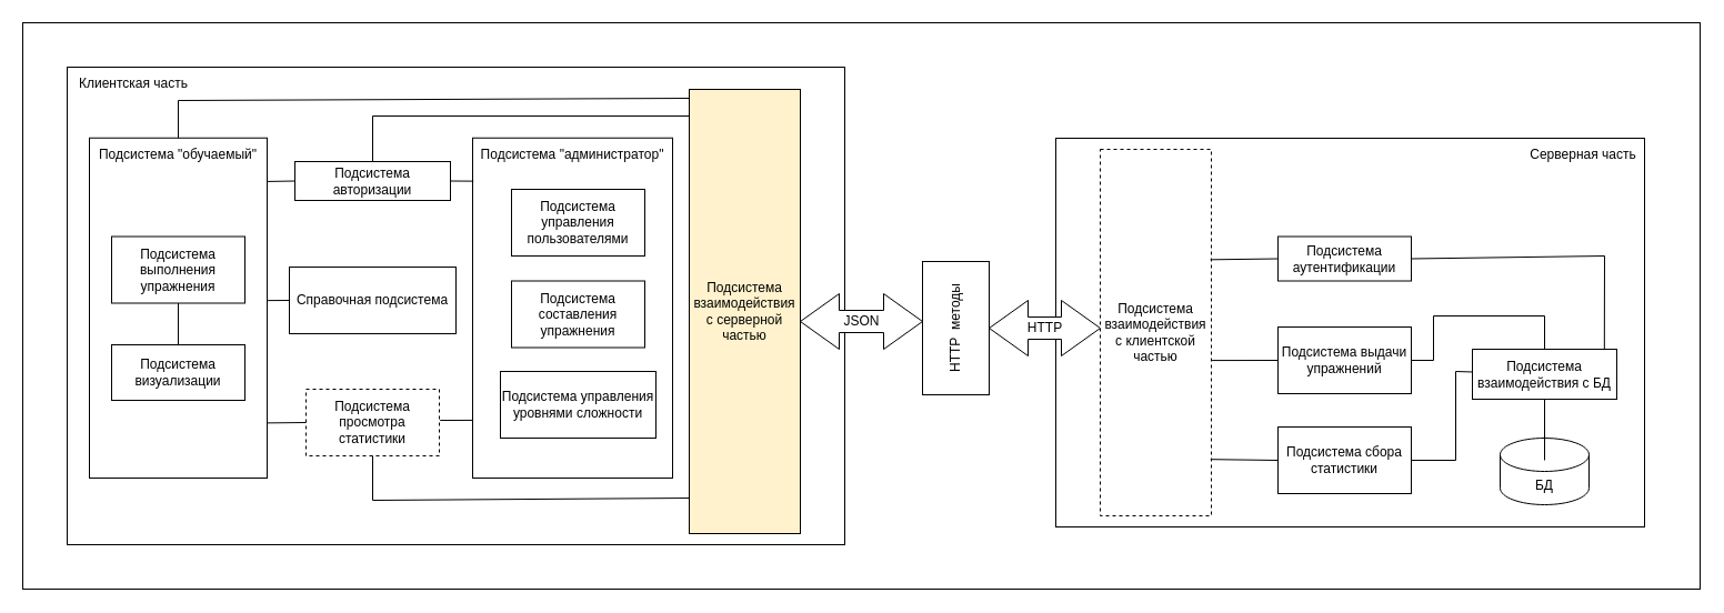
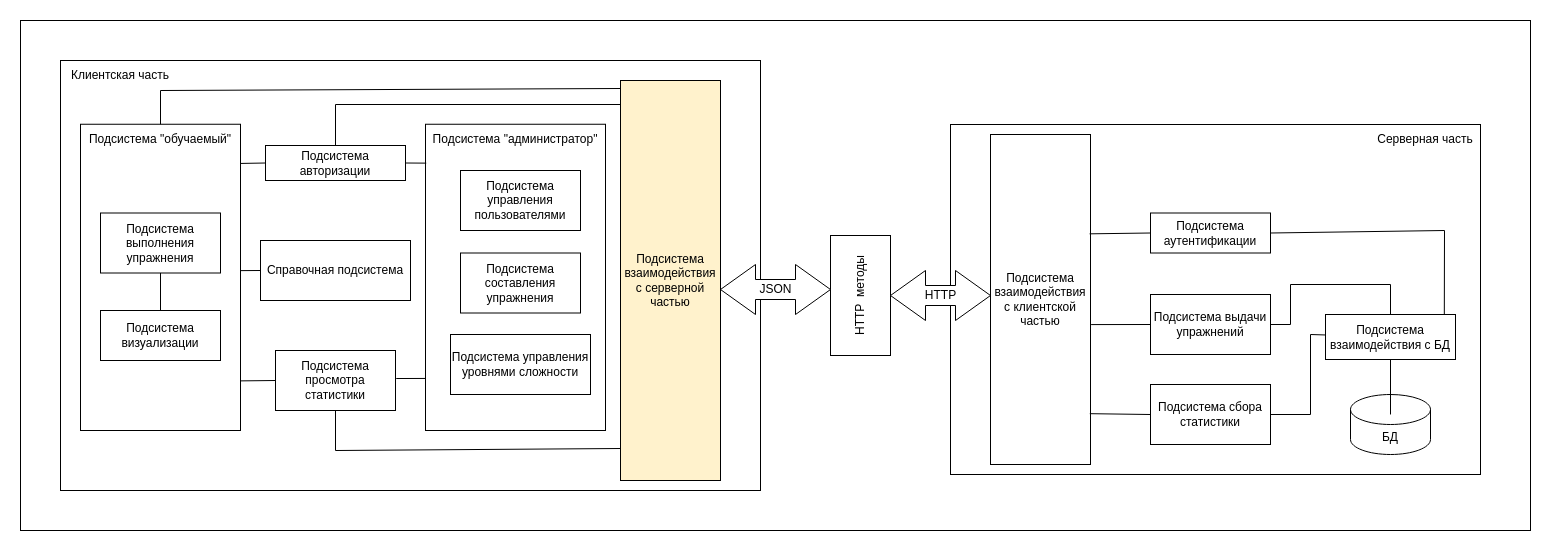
  <mxCell id="0" />
  <mxCell id="1" parent="0" />
  <mxCell id="2" value="" style="rounded=0;whiteSpace=wrap;html=1;" parent="1" vertex="1"><mxGeometry x="20" width="1510" height="510" as="geometry" y="20" /></mxCell>
  <mxCell id="3" value="" style="rounded=0;whiteSpace=wrap;html=1;" parent="1" vertex="1"><mxGeometry x="60" y="60" width="700" height="430" as="geometry" /></mxCell>
  <mxCell id="4" value="" style="rounded=0;whiteSpace=wrap;html=1;" parent="1" vertex="1"><mxGeometry x="425" y="123.75" width="180" height="306.25" as="geometry" /></mxCell>
  <mxCell id="5" value="" style="rounded=0;whiteSpace=wrap;html=1;" parent="1" vertex="1"><mxGeometry x="80" y="123.75" width="160" height="306.25" as="geometry" /></mxCell>
  <mxCell id="6" value="Клиентская часть" style="text;html=1;align=center;verticalAlign=middle;whiteSpace=wrap;rounded=0;" parent="1" vertex="1"><mxGeometry x="60" y="60" width="120" height="30" as="geometry" /></mxCell>
  <mxCell id="7" value="" style="rounded=0;whiteSpace=wrap;html=1;" parent="1" vertex="1"><mxGeometry x="950" y="124" width="530" height="350" as="geometry" /></mxCell>
  <mxCell id="8" value="HTTP&amp;nbsp; методы" style="rounded=0;whiteSpace=wrap;html=1;rotation=270;" parent="1" vertex="1"><mxGeometry x="800" y="265" width="120" height="60" as="geometry" /></mxCell>
  <mxCell id="9" value="JSON" style="html=1;shadow=0;dashed=0;align=center;verticalAlign=middle;shape=mxgraph.arrows2.twoWayArrow;dy=0.6;dx=35;" parent="1" vertex="1"><mxGeometry x="720" y="264" width="110" height="50" as="geometry" /></mxCell>
  <mxCell id="10" value="HTTP" style="html=1;shadow=0;dashed=0;align=center;verticalAlign=middle;shape=mxgraph.arrows2.twoWayArrow;dy=0.6;dx=35;" parent="1" vertex="1"><mxGeometry x="890" y="270" width="100" height="50" as="geometry" /></mxCell>
  <mxCell id="11" value="Серверная часть" style="text;html=1;align=center;verticalAlign=middle;whiteSpace=wrap;rounded=0;" parent="1" vertex="1"><mxGeometry x="1370" y="123.75" width="110" height="30" as="geometry" /></mxCell>
  <mxCell id="12" value="Справочная подсистема" style="rounded=0;whiteSpace=wrap;html=1;" parent="1" vertex="1"><mxGeometry x="260" y="240" width="150" height="60" as="geometry" /></mxCell>
- <mxCell id="13" value="Подсистема взаимодействия с клиентской частью" style="rounded=0;whiteSpace=wrap;html=1;dashed=1;" parent="1" vertex="1"><mxGeometry x="990" y="134" width="100" height="330" as="geometry" /></mxCell>
+ <mxCell id="13" value="Подсистема взаимодействия с клиентской частью" style="rounded=0;whiteSpace=wrap;html=1;" parent="1" vertex="1"><mxGeometry x="990" y="134" width="100" height="330" as="geometry" /></mxCell>
  <mxCell id="14" value="БД" style="shape=cylinder3;whiteSpace=wrap;html=1;boundedLbl=1;backgroundOutline=1;size=15;" parent="1" vertex="1"><mxGeometry x="1350" y="394" width="80" height="60" as="geometry" /></mxCell>
  <mxCell id="15" value="Подсистема аутентификации" style="rounded=0;whiteSpace=wrap;html=1;" parent="1" vertex="1"><mxGeometry x="1150" y="212.5" width="120" height="40" as="geometry" /></mxCell>
  <mxCell id="16" value="Подсистема выдачи упражнений" style="rounded=0;whiteSpace=wrap;html=1;" parent="1" vertex="1"><mxGeometry x="1150" y="294" width="120" height="60" as="geometry" /></mxCell>
  <mxCell id="17" value="Подсистема управления пользователями" style="rounded=0;whiteSpace=wrap;html=1;" parent="1" vertex="1"><mxGeometry x="460" y="170" width="120" height="60" as="geometry" /></mxCell>
  <mxCell id="18" value="Подсистема сбора статистики" style="rounded=0;whiteSpace=wrap;html=1;" parent="1" vertex="1"><mxGeometry x="1150" y="384" width="120" height="60" as="geometry" /></mxCell>
  <mxCell id="19" value="Подсистема взаимодействия с БД" style="rounded=0;whiteSpace=wrap;html=1;" parent="1" vertex="1"><mxGeometry x="1325" y="314" width="130" height="45" as="geometry" /></mxCell>
  <mxCell id="20" value="Подсистема авторизации" style="rounded=0;whiteSpace=wrap;html=1;" parent="1" vertex="1"><mxGeometry x="265" y="145" width="140" height="35" as="geometry" /></mxCell>
  <mxCell id="21" value="" style="endArrow=none;html=1;rounded=0;entryX=0.5;entryY=1;entryDx=0;entryDy=0;exitX=0.5;exitY=0.333;exitDx=0;exitDy=0;exitPerimeter=0;" parent="1" source="14" target="19" edge="1"><mxGeometry width="50" height="50" relative="1" as="geometry"><mxPoint x="1310" y="434" as="sourcePoint" /><mxPoint x="1360" y="384" as="targetPoint" /></mxGeometry></mxCell>
  <mxCell id="22" value="Подсистема взаимодействия с серверной частью" style="rounded=0;whiteSpace=wrap;html=1;fillColor=#fff2cc;" parent="1" vertex="1"><mxGeometry x="620" y="80" width="100" height="400" as="geometry" /></mxCell>
  <mxCell id="23" value="Подсистема составления упражнения" style="rounded=0;whiteSpace=wrap;html=1;" parent="1" vertex="1"><mxGeometry x="460" y="252.5" width="120" height="60" as="geometry" /></mxCell>
- <mxCell id="24" value="Подсистема просмотра статистики" style="rounded=0;whiteSpace=wrap;html=1;dashed=1;" parent="1" vertex="1"><mxGeometry x="275" y="350" width="120" height="60" as="geometry" /></mxCell>
+ <mxCell id="24" value="Подсистема просмотра статистики" style="rounded=0;whiteSpace=wrap;html=1;" parent="1" vertex="1"><mxGeometry x="275" y="350" width="120" height="60" as="geometry" /></mxCell>
  <mxCell id="25" value="Подсистема выполнения упражнения" style="rounded=0;whiteSpace=wrap;html=1;" parent="1" vertex="1"><mxGeometry x="100" y="212.5" width="120" height="60" as="geometry" /></mxCell>
  <mxCell id="26" value="Подсистема визуализации" style="rounded=0;whiteSpace=wrap;html=1;" parent="1" vertex="1"><mxGeometry x="100" y="310" width="120" height="50" as="geometry" /></mxCell>
  <mxCell id="27" value="Подсистема &quot;обучаемый&quot;" style="text;html=1;align=center;verticalAlign=middle;whiteSpace=wrap;rounded=0;" parent="1" vertex="1"><mxGeometry x="80" y="123.75" width="160" height="30" as="geometry" /></mxCell>
  <mxCell id="28" value="Подсистема &quot;администратор&quot;" style="text;html=1;align=center;verticalAlign=middle;whiteSpace=wrap;rounded=0;" parent="1" vertex="1"><mxGeometry x="430" y="124" width="170" height="30" as="geometry" /></mxCell>
  <mxCell id="29" value="" style="endArrow=none;html=1;rounded=0;entryX=0.5;entryY=1;entryDx=0;entryDy=0;exitX=0.5;exitY=0;exitDx=0;exitDy=0;" parent="1" source="26" target="25" edge="1"><mxGeometry width="50" height="50" relative="1" as="geometry"><mxPoint x="-80" y="340" as="sourcePoint" /><mxPoint x="-30" y="290" as="targetPoint" /></mxGeometry></mxCell>
  <mxCell id="30" value="" style="endArrow=none;html=1;rounded=0;exitX=0;exitY=0.5;exitDx=0;exitDy=0;entryX=1;entryY=0.478;entryDx=0;entryDy=0;entryPerimeter=0;" parent="1" source="12" target="5" edge="1"><mxGeometry width="50" height="50" relative="1" as="geometry"><mxPoint x="370" y="280" as="sourcePoint" /><mxPoint x="420" y="230" as="targetPoint" /></mxGeometry></mxCell>
  <mxCell id="31" value="" style="endArrow=none;html=1;rounded=0;entryX=0;entryY=0.5;entryDx=0;entryDy=0;exitX=1.002;exitY=0.838;exitDx=0;exitDy=0;exitPerimeter=0;" parent="1" source="5" target="24" edge="1"><mxGeometry width="50" height="50" relative="1" as="geometry"><mxPoint x="190" y="450" as="sourcePoint" /><mxPoint x="240" y="400" as="targetPoint" /></mxGeometry></mxCell>
  <mxCell id="32" value="" style="endArrow=none;html=1;rounded=0;entryX=1.006;entryY=0.467;entryDx=0;entryDy=0;entryPerimeter=0;exitX=0;exitY=0.83;exitDx=0;exitDy=0;exitPerimeter=0;" parent="1" source="4" target="24" edge="1"><mxGeometry width="50" height="50" relative="1" as="geometry"><mxPoint x="360" y="470" as="sourcePoint" /><mxPoint x="410" y="420" as="targetPoint" /></mxGeometry></mxCell>
  <mxCell id="33" value="" style="endArrow=none;html=1;rounded=0;entryX=0;entryY=0.5;entryDx=0;entryDy=0;exitX=1;exitY=0.128;exitDx=0;exitDy=0;exitPerimeter=0;" parent="1" source="5" target="20" edge="1"><mxGeometry width="50" height="50" relative="1" as="geometry"><mxPoint x="210" y="230" as="sourcePoint" /><mxPoint x="260" y="180" as="targetPoint" /></mxGeometry></mxCell>
  <mxCell id="34" value="" style="endArrow=none;html=1;rounded=0;entryX=0.004;entryY=0.127;entryDx=0;entryDy=0;entryPerimeter=0;exitX=1;exitY=0.5;exitDx=0;exitDy=0;" parent="1" source="20" target="4" edge="1"><mxGeometry width="50" height="50" relative="1" as="geometry"><mxPoint x="370" y="210" as="sourcePoint" /><mxPoint x="420" y="160" as="targetPoint" /></mxGeometry></mxCell>
  <mxCell id="35" value="" style="endArrow=none;html=1;rounded=0;entryX=0.5;entryY=1;entryDx=0;entryDy=0;exitX=0.002;exitY=0.92;exitDx=0;exitDy=0;exitPerimeter=0;" parent="1" source="22" target="24" edge="1"><mxGeometry width="50" height="50" relative="1" as="geometry"><mxPoint x="300" y="470" as="sourcePoint" /><mxPoint x="350" y="420" as="targetPoint" /><Array as="points"><mxPoint x="335" y="450" /></Array></mxGeometry></mxCell>
  <mxCell id="36" value="" style="endArrow=none;html=1;rounded=0;exitX=0.5;exitY=0;exitDx=0;exitDy=0;entryX=0;entryY=0.06;entryDx=0;entryDy=0;entryPerimeter=0;" parent="1" source="20" target="22" edge="1"><mxGeometry width="50" height="50" relative="1" as="geometry"><mxPoint x="350" y="130" as="sourcePoint" /><mxPoint x="400" y="80" as="targetPoint" /><Array as="points"><mxPoint x="335" y="104" /></Array></mxGeometry></mxCell>
  <mxCell id="37" value="" style="endArrow=none;html=1;rounded=0;exitX=0.5;exitY=0;exitDx=0;exitDy=0;entryX=-0.005;entryY=0.02;entryDx=0;entryDy=0;entryPerimeter=0;" parent="1" source="27" target="22" edge="1"><mxGeometry width="50" height="50" relative="1" as="geometry"><mxPoint x="210" y="120" as="sourcePoint" /><mxPoint x="260" y="70" as="targetPoint" /><Array as="points"><mxPoint x="160" y="90" /></Array></mxGeometry></mxCell>
  <mxCell id="38" value="" style="endArrow=none;html=1;rounded=0;exitX=0.993;exitY=0.846;exitDx=0;exitDy=0;exitPerimeter=0;entryX=0;entryY=0.5;entryDx=0;entryDy=0;" parent="1" source="13" target="18" edge="1"><mxGeometry width="50" height="50" relative="1" as="geometry"><mxPoint x="1080" y="424" as="sourcePoint" /><mxPoint x="1130" y="374" as="targetPoint" /></mxGeometry></mxCell>
  <mxCell id="39" value="" style="endArrow=none;html=1;rounded=0;exitX=1.006;exitY=0.576;exitDx=0;exitDy=0;exitPerimeter=0;entryX=0;entryY=0.5;entryDx=0;entryDy=0;" parent="1" source="13" target="16" edge="1"><mxGeometry width="50" height="50" relative="1" as="geometry"><mxPoint x="1090" y="349" as="sourcePoint" /><mxPoint x="1160.711" y="299" as="targetPoint" /></mxGeometry></mxCell>
  <mxCell id="40" value="" style="endArrow=none;html=1;rounded=0;entryX=0;entryY=0.5;entryDx=0;entryDy=0;exitX=0.991;exitY=0.301;exitDx=0;exitDy=0;exitPerimeter=0;" parent="1" edge="1" target="15" source="13"><mxGeometry width="50" height="50" relative="1" as="geometry"><mxPoint x="1090" y="233" as="sourcePoint" /><mxPoint x="1150" y="164" as="targetPoint" /></mxGeometry></mxCell>
  <mxCell id="41" value="" style="endArrow=none;html=1;rounded=0;exitX=1;exitY=0.5;exitDx=0;exitDy=0;entryX=0.914;entryY=-0.004;entryDx=0;entryDy=0;entryPerimeter=0;" parent="1" source="15" target="19" edge="1"><mxGeometry width="50" height="50" relative="1" as="geometry"><mxPoint x="1320" y="234" as="sourcePoint" /><mxPoint x="1370" y="194" as="targetPoint" /><Array as="points"><mxPoint x="1444" y="230" /></Array></mxGeometry></mxCell>
  <mxCell id="42" value="" style="endArrow=none;html=1;rounded=0;entryX=1;entryY=0.5;entryDx=0;entryDy=0;exitX=0.5;exitY=0;exitDx=0;exitDy=0;" parent="1" source="19" target="16" edge="1"><mxGeometry width="50" height="50" relative="1" as="geometry"><mxPoint x="1100" y="544" as="sourcePoint" /><mxPoint x="1150" y="494" as="targetPoint" /><Array as="points"><mxPoint x="1390" y="284" /><mxPoint x="1290" y="284" /><mxPoint x="1290" y="324" /></Array></mxGeometry></mxCell>
  <mxCell id="43" value="" style="endArrow=none;html=1;rounded=0;exitX=1;exitY=0.5;exitDx=0;exitDy=0;entryX=-0.001;entryY=0.455;entryDx=0;entryDy=0;entryPerimeter=0;" parent="1" source="18" target="19" edge="1"><mxGeometry width="50" height="50" relative="1" as="geometry"><mxPoint x="1280" y="434" as="sourcePoint" /><mxPoint x="1330" y="384" as="targetPoint" /><Array as="points"><mxPoint x="1310" y="414" /><mxPoint x="1310" y="334" /></Array></mxGeometry></mxCell>
  <mxCell id="44" value="Подсистема управления уровнями сложности" style="rounded=0;whiteSpace=wrap;html=1;" vertex="1" parent="1"><mxGeometry x="450" y="334" width="140" height="60" as="geometry" /></mxCell>
